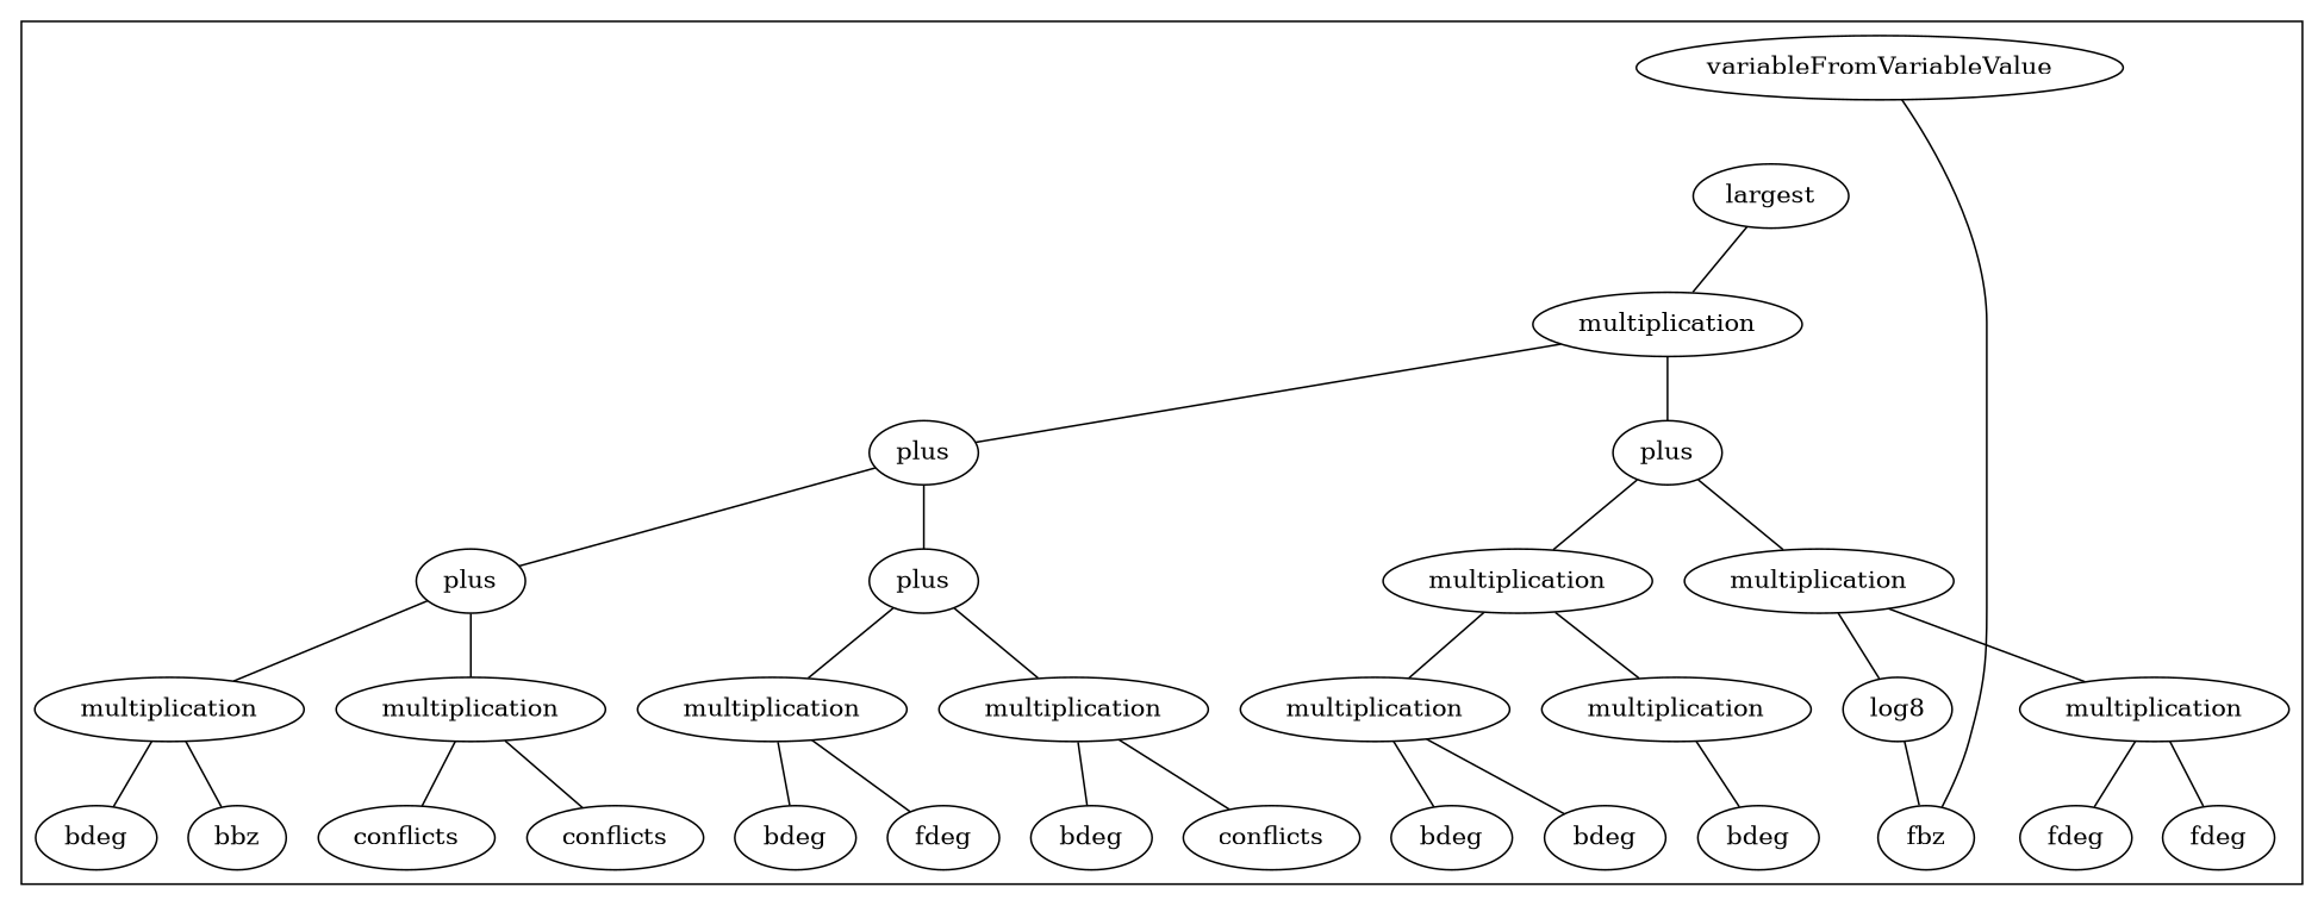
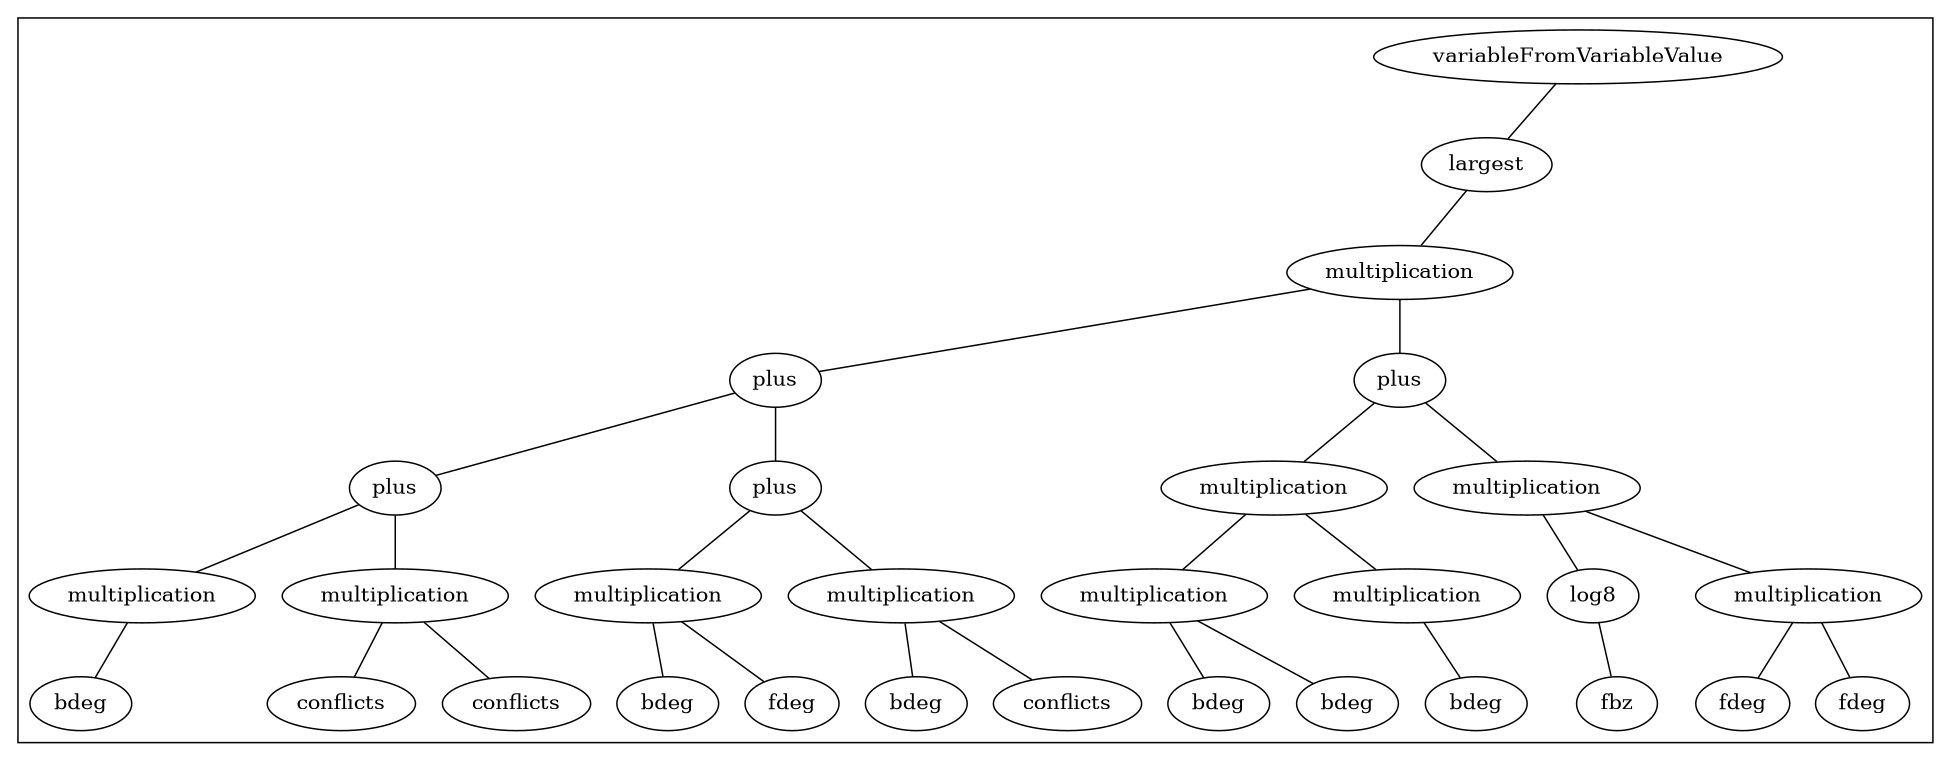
  graph {
    n1 [label=variableFromVariableValue]
    n2 [label=largest]
    n3 [label=multiplication]
    n4 [label=plus]
    n5 [label=plus]
    n6 [label=multiplication]
    n7 [label=multiplication]
    n8 [label=multiplication]
    n9 [label=log8]
    n10 [label=fdeg]
    n11 [label=fdeg]
    n12 [label=fbz]
    n13 [label=multiplication]
    n14 [label=multiplication]
    n15 [label=bdeg]
    n16 [label=bdeg]
    n17 [label=bdeg]
    n18 [label=plus]
    n19 [label=plus]
    n20 [label=multiplication]
    n21 [label=multiplication]
    n22 [label=bdeg]
    n23 [label=conflicts]
    n24 [label=bdeg]
    n25 [label=fdeg]
    n26 [label=multiplication]
    n27 [label=multiplication]
    n28 [label=conflicts]
    n29 [label=conflicts]
    n30 [label=bdeg]
-   n31 [label=bbz]
    subgraph cluster_1 {
      n1
      n2
      n3
      n4
      n5
      n6
      n7
      n8
      n9
      n10
      n11
      n12
      n13
      n14
      n15
      n16
      n17
      n18
      n19
      n20
      n21
      n22
      n23
      n24
      n25
      n26
      n27
      n28
      n29
      n30
-     n31
    }
-   n1 -- n12
+   n1 -- n2
    n2 -- n3
    n3 -- n4
    n3 -- n5
    n4 -- n6
    n4 -- n7
    n5 -- n18
    n5 -- n19
    n6 -- n8
    n6 -- n9
    n7 -- n13
    n7 -- n14
    n8 -- n10
    n8 -- n11
    n9 -- n12
    n13 -- n15
    n14 -- n16
    n14 -- n17
    n18 -- n20
    n18 -- n21
    n19 -- n26
    n19 -- n27
    n20 -- n22
    n20 -- n23
    n21 -- n24
    n21 -- n25
    n26 -- n28
    n26 -- n29
    n27 -- n30
-   n27 -- n31
  }
